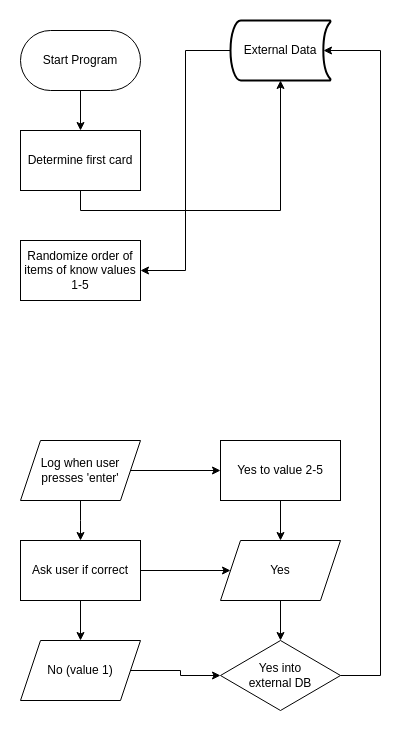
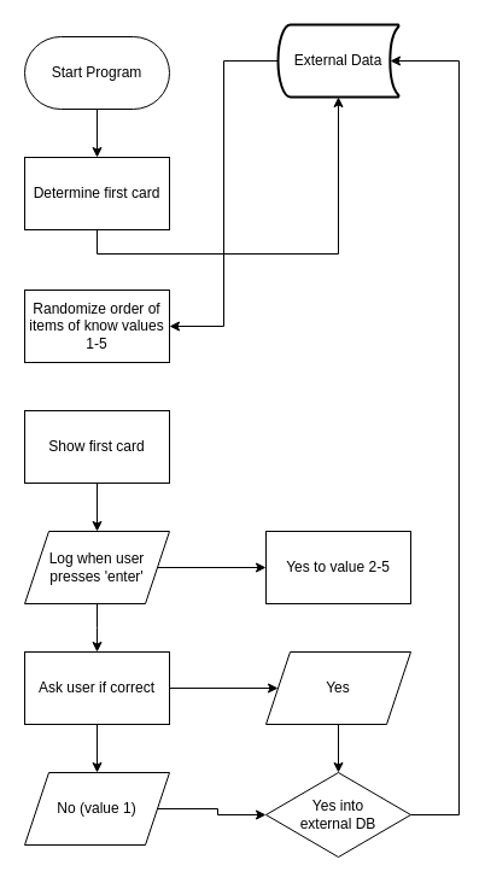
  <mxCell id="0" />
  <mxCell id="1" parent="0" />
  <mxCell id="2" style="edgeStyle=orthogonalEdgeStyle;rounded=0;orthogonalLoop=1;jettySize=auto;html=1;exitX=0.5;exitY=1;exitDx=0;exitDy=0;entryX=0.5;entryY=0;entryDx=0;entryDy=0;" edge="1" parent="1" source="3" target="6"><mxGeometry relative="1" as="geometry" /></mxCell>
  <mxCell id="3" value="Start Program" style="rounded=1;whiteSpace=wrap;html=1;arcSize=50;" vertex="1" parent="1"><mxGeometry x="20" y="30" width="120" height="60" as="geometry" /></mxCell>
  <mxCell id="4" style="edgeStyle=orthogonalEdgeStyle;rounded=0;orthogonalLoop=1;jettySize=auto;html=1;exitX=0;exitY=0.5;exitDx=0;exitDy=0;entryX=1;entryY=0.5;entryDx=0;entryDy=0;exitPerimeter=0;" edge="1" parent="1" source="23" target="7"><mxGeometry relative="1" as="geometry"><mxPoint x="230" y="50" as="sourcePoint" /></mxGeometry></mxCell>
  <mxCell id="5" style="edgeStyle=orthogonalEdgeStyle;rounded=0;orthogonalLoop=1;jettySize=auto;html=1;exitX=0.5;exitY=1;exitDx=0;exitDy=0;" edge="1" parent="1" source="6" target="23"><mxGeometry relative="1" as="geometry" /></mxCell>
  <mxCell id="6" value="Determine first card" style="rounded=0;whiteSpace=wrap;html=1;" vertex="1" parent="1"><mxGeometry x="20" y="130" width="120" height="60" as="geometry" /></mxCell>
  <mxCell id="7" value="Randomize order of items of know values 1-5" style="rounded=0;whiteSpace=wrap;html=1;" vertex="1" parent="1"><mxGeometry x="20" y="240" width="120" height="60" as="geometry" /></mxCell>
+ <mxCell id="8" style="edgeStyle=orthogonalEdgeStyle;rounded=0;orthogonalLoop=1;jettySize=auto;html=1;exitX=0.5;exitY=1;exitDx=0;exitDy=0;entryX=0.5;entryY=0;entryDx=0;entryDy=0;" edge="1" parent="1" source="9" target="12"><mxGeometry relative="1" as="geometry" /></mxCell>
+ <mxCell id="9" value="Show first card" style="rounded=0;whiteSpace=wrap;html=1;" vertex="1" parent="1"><mxGeometry x="20" y="340" width="120" height="60" as="geometry" /></mxCell>
  <mxCell id="10" style="edgeStyle=orthogonalEdgeStyle;rounded=0;orthogonalLoop=1;jettySize=auto;html=1;exitX=1;exitY=0.5;exitDx=0;exitDy=0;entryX=0;entryY=0.5;entryDx=0;entryDy=0;" edge="1" parent="1" source="12" target="14"><mxGeometry relative="1" as="geometry" /></mxCell>
  <mxCell id="11" style="edgeStyle=orthogonalEdgeStyle;rounded=0;orthogonalLoop=1;jettySize=auto;html=1;exitX=0.5;exitY=1;exitDx=0;exitDy=0;entryX=0.5;entryY=0;entryDx=0;entryDy=0;" edge="1" parent="1" source="12"><mxGeometry relative="1" as="geometry"><mxPoint x="80" y="540" as="targetPoint" /></mxGeometry></mxCell>
  <mxCell id="12" value="Log when user presses 'enter'" style="shape=parallelogram;perimeter=parallelogramPerimeter;whiteSpace=wrap;html=1;fixedSize=1;" vertex="1" parent="1"><mxGeometry x="20" y="440" width="120" height="60" as="geometry" /></mxCell>
- <mxCell id="13" style="edgeStyle=orthogonalEdgeStyle;rounded=0;orthogonalLoop=1;jettySize=auto;html=1;exitX=0.5;exitY=1;exitDx=0;exitDy=0;entryX=0.5;entryY=0;entryDx=0;entryDy=0;" edge="1" parent="1" source="14" target="20"><mxGeometry relative="1" as="geometry" /></mxCell>
  <mxCell id="14" value="Yes to value 2-5" style="rounded=0;whiteSpace=wrap;html=1;" vertex="1" parent="1"><mxGeometry x="220" y="440" width="120" height="60" as="geometry" /></mxCell>
  <mxCell id="15" value="Yes into&lt;div&gt;external DB&lt;/div&gt;" style="rhombus;whiteSpace=wrap;html=1;" vertex="1" parent="1"><mxGeometry x="220" y="640" width="120" height="70" as="geometry" /></mxCell>
  <mxCell id="16" style="edgeStyle=orthogonalEdgeStyle;rounded=0;orthogonalLoop=1;jettySize=auto;html=1;exitX=1;exitY=0.5;exitDx=0;exitDy=0;entryX=0;entryY=0.5;entryDx=0;entryDy=0;" edge="1" parent="1" source="18" target="20"><mxGeometry relative="1" as="geometry" /></mxCell>
  <mxCell id="17" style="edgeStyle=orthogonalEdgeStyle;rounded=0;orthogonalLoop=1;jettySize=auto;html=1;exitX=0.5;exitY=1;exitDx=0;exitDy=0;entryX=0.5;entryY=0;entryDx=0;entryDy=0;" edge="1" parent="1" source="18" target="22"><mxGeometry relative="1" as="geometry" /></mxCell>
  <mxCell id="18" value="Ask user if correct" style="rounded=0;whiteSpace=wrap;html=1;" vertex="1" parent="1"><mxGeometry x="20" y="540" width="120" height="60" as="geometry" /></mxCell>
  <mxCell id="19" style="edgeStyle=orthogonalEdgeStyle;rounded=0;orthogonalLoop=1;jettySize=auto;html=1;exitX=0.5;exitY=1;exitDx=0;exitDy=0;entryX=0.5;entryY=0;entryDx=0;entryDy=0;" edge="1" parent="1" source="20" target="15"><mxGeometry relative="1" as="geometry" /></mxCell>
  <mxCell id="20" value="Yes" style="shape=parallelogram;perimeter=parallelogramPerimeter;whiteSpace=wrap;html=1;fixedSize=1;" vertex="1" parent="1"><mxGeometry x="220" y="540" width="120" height="60" as="geometry" /></mxCell>
  <mxCell id="21" style="edgeStyle=orthogonalEdgeStyle;rounded=0;orthogonalLoop=1;jettySize=auto;html=1;exitX=1;exitY=0.5;exitDx=0;exitDy=0;entryX=0;entryY=0.5;entryDx=0;entryDy=0;" edge="1" parent="1" source="22" target="15"><mxGeometry relative="1" as="geometry" /></mxCell>
  <mxCell id="22" value="No (value 1)" style="shape=parallelogram;perimeter=parallelogramPerimeter;whiteSpace=wrap;html=1;fixedSize=1;" vertex="1" parent="1"><mxGeometry x="20" y="640" width="120" height="60" as="geometry" /></mxCell>
  <mxCell id="23" value="External Data" style="strokeWidth=2;html=1;shape=mxgraph.flowchart.stored_data;whiteSpace=wrap;" vertex="1" parent="1"><mxGeometry x="230" y="20" width="100" height="60" as="geometry" /></mxCell>
  <mxCell id="24" style="edgeStyle=orthogonalEdgeStyle;rounded=0;orthogonalLoop=1;jettySize=auto;html=1;exitX=1;exitY=0.5;exitDx=0;exitDy=0;entryX=0.93;entryY=0.5;entryDx=0;entryDy=0;entryPerimeter=0;" edge="1" parent="1" source="15" target="23"><mxGeometry relative="1" as="geometry"><Array as="points"><mxPoint x="380" y="675" /><mxPoint x="380" y="50" /></Array></mxGeometry></mxCell>
